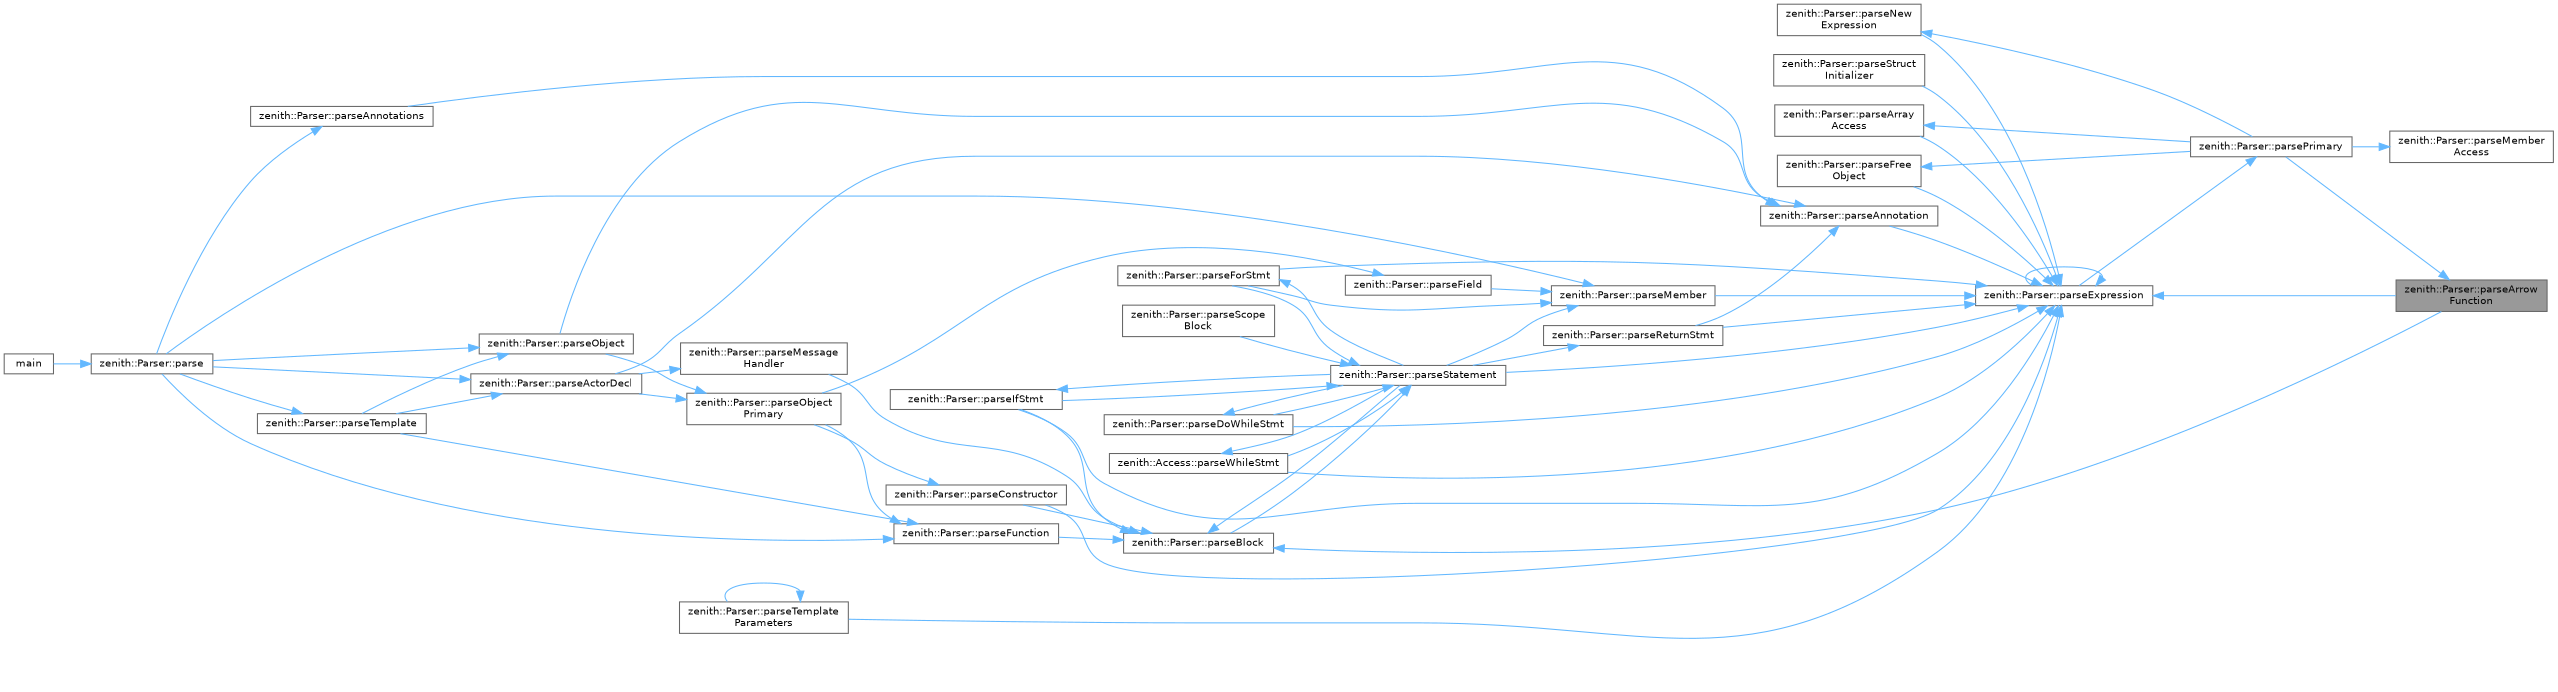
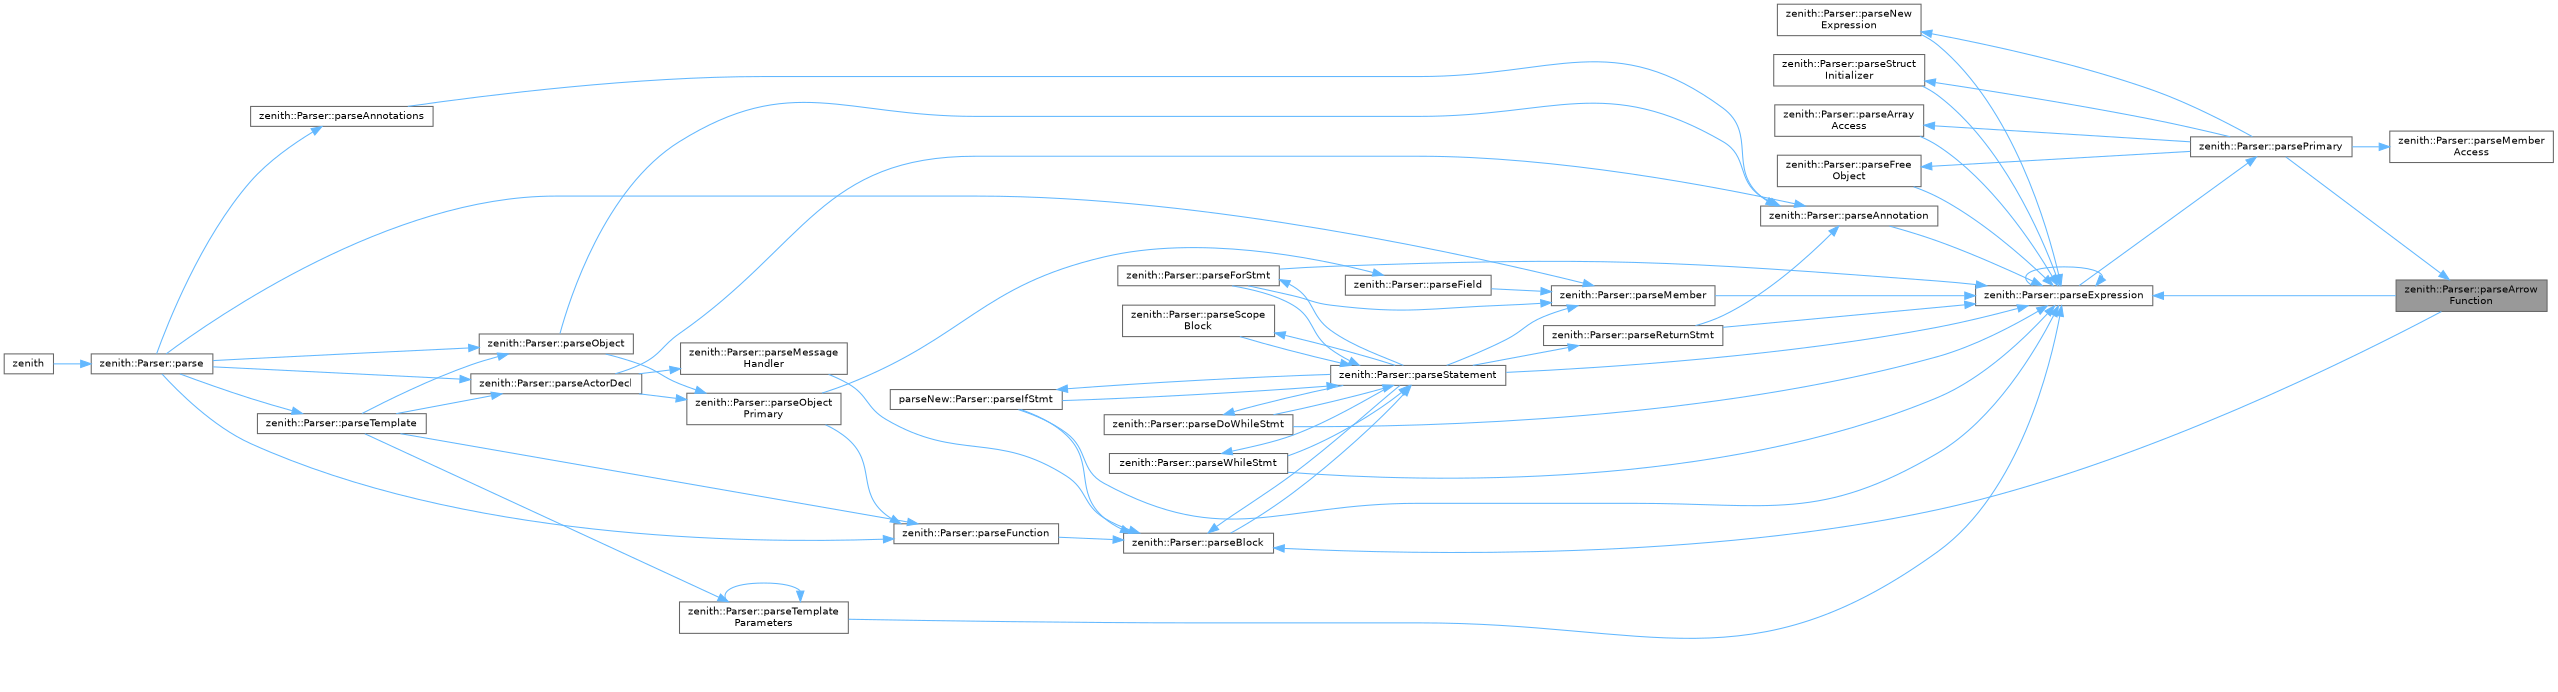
  digraph {
    rankdir=RL
    node [color=grey40 fillcolor=white fontname=Helvetica fontsize=10 shape=box style=filled]
    edge [color=steelblue1 dir=back fontname=Helvetica fontsize=10 labelfontname=Helvetica labelfontsize=10 style=solid]
    n1 [color=gray40 fillcolor=grey60 fontcolor=black height=0.2 label="zenith::Parser::parseArrow\lFunction" width=0.4]
    n2 [height=0.2 label="zenith::Parser::parsePrimary" width=0.4]
    n3 [height=0.2 label="zenith::Parser::parseExpression" width=0.4]
    n4 [height=0.2 label="zenith::Parser::parseAnnotation" width=0.4]
    n5 [height=0.2 label="zenith::Parser::parseReturnStmt" width=0.4]
    n6 [height=0.2 label="zenith::Parser::parseStatement" width=0.4]
-   n7 [height=0.2 label="zenith::Parser::parseConstructor" width=0.4]
-   n8 [height=0.2 label="zenith::Parser::parseIfStmt" width=0.4]
+   n8 [height=0.2 label="parseNew::Parser::parseIfStmt" width=0.4]
    n9 [height=0.2 label="zenith::Parser::parseDoWhileStmt" width=0.4]
    n10 [height=0.2 label="zenith::Parser::parseForStmt" width=0.4]
-   n11 [height=0.2 label="zenith::Access::parseWhileStmt" width=0.4]
+   n11 [height=0.2 label="zenith::Parser::parseWhileStmt" width=0.4]
    n12 [height=0.2 label="zenith::Parser::parseArray\lAccess" width=0.4]
    n13 [height=0.2 label="zenith::Parser::parseFree\lObject" width=0.4]
    n14 [height=0.2 label="zenith::Parser::parseNew\lExpression" width=0.4]
    n15 [height=0.2 label="zenith::Parser::parseStruct\lInitializer" width=0.4]
    n16 [height=0.2 label="zenith::Parser::parseTemplate\lParameters" width=0.4]
    n17 [height=0.2 label="zenith::Parser::parseMember" width=0.4]
    n18 [height=0.2 label="zenith::Parser::parseActorDecl" width=0.4]
    n19 [height=0.2 label="zenith::Parser::parseAnnotations" width=0.4]
    n20 [height=0.2 label="zenith::Parser::parseObject" width=0.4]
    n21 [height=0.2 label="zenith::Parser::parseBlock" width=0.4]
    n22 [height=0.2 label="zenith::Parser::parseScope\lBlock" width=0.4]
    n23 [height=0.2 label="zenith::Parser::parseObject\lPrimary" width=0.4]
    n24 [height=0.2 label="zenith::Parser::parseTemplate" width=0.4]
    n25 [height=0.2 label="zenith::Parser::parse" width=0.4]
    n26 [height=0.2 label="zenith::Parser::parseField" width=0.4]
-   n27 [height=0.2 label=main width=0.4]
+   n27 [height=0.2 label=zenith width=0.4]
    n28 [height=0.2 label="zenith::Parser::parseFunction" width=0.4]
    n29 [height=0.2 label="zenith::Parser::parseMessage\lHandler" width=0.4]
    n30 [height=0.2 label="zenith::Parser::parseMember\lAccess" width=0.4]
    n1 -> n2
    n2 -> n3
    n3 -> n1
    n3 -> n3
    n3 -> n4
    n3 -> n5
    n3 -> n6
-   n3 -> n7
    n3 -> n8
    n3 -> n9
    n3 -> n10
    n3 -> n11
    n3 -> n12
    n3 -> n13
    n3 -> n14
    n3 -> n15
    n3 -> n16
    n3 -> n17
    n4 -> n5
    n4 -> n18
    n4 -> n19
    n4 -> n20
    n5 -> n6
    n6 -> n8
    n6 -> n9
    n6 -> n10
    n6 -> n11
    n6 -> n21
    n6 -> n22
-   n7 -> n23
    n8 -> n6
    n9 -> n6
    n10 -> n6
    n11 -> n6
    n12 -> n2
    n13 -> n2
    n14 -> n2
+   n15 -> n2
    n16 -> n16
+   n16 -> n24
    n17 -> n6
    n17 -> n10
    n17 -> n25
    n17 -> n26
    n18 -> n24
    n18 -> n25
    n19 -> n25
    n20 -> n24
    n20 -> n25
    n21 -> n1
    n21 -> n6
-   n21 -> n7
    n21 -> n8
    n21 -> n28
    n21 -> n29
+   n22 -> n6
    n23 -> n18
    n23 -> n20
    n24 -> n25
    n25 -> n27
    n26 -> n23
    n28 -> n23
    n28 -> n24
    n28 -> n25
    n29 -> n18
    n30 -> n2
  }
